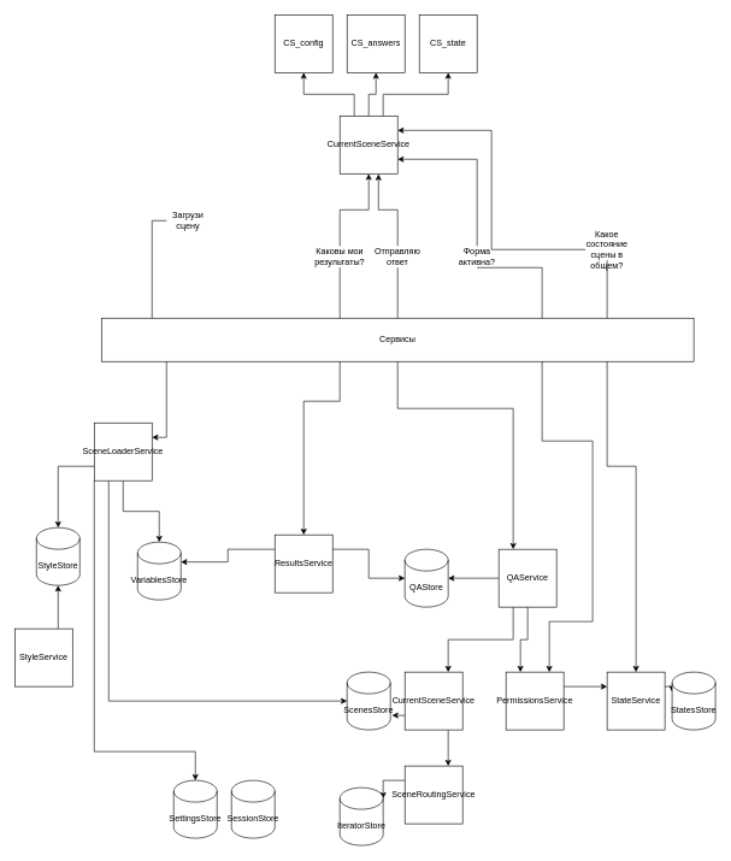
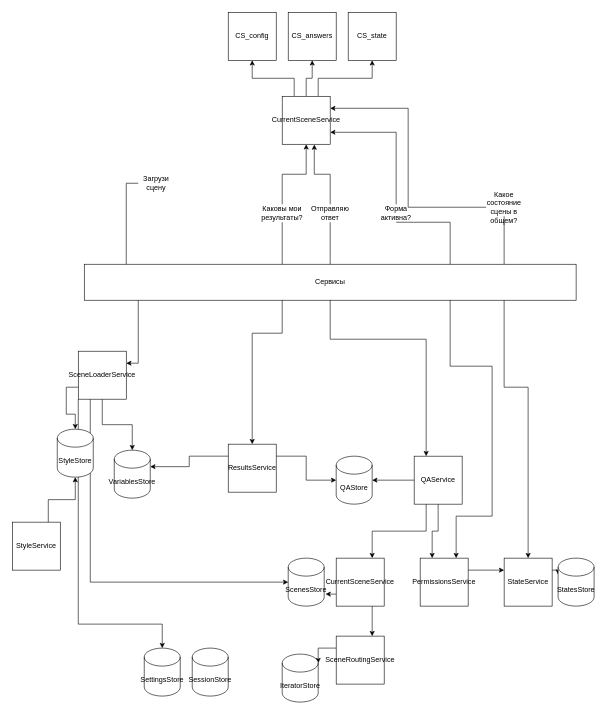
  <mxCell id="0" />
  <mxCell id="1" parent="0" />
  <mxCell id="2" style="edgeStyle=orthogonalEdgeStyle;rounded=0;orthogonalLoop=1;jettySize=auto;html=1;exitX=0;exitY=0.5;exitDx=0;exitDy=0;entryX=1;entryY=0.5;entryDx=0;entryDy=0;entryPerimeter=0;" edge="1" parent="1" source="5" target="15"><mxGeometry relative="1" as="geometry" /></mxCell>
  <mxCell id="3" style="edgeStyle=orthogonalEdgeStyle;rounded=0;orthogonalLoop=1;jettySize=auto;html=1;exitX=0.5;exitY=1;exitDx=0;exitDy=0;entryX=0.25;entryY=0;entryDx=0;entryDy=0;" edge="1" parent="1" source="5" target="12"><mxGeometry relative="1" as="geometry" /></mxCell>
  <mxCell id="4" style="edgeStyle=orthogonalEdgeStyle;rounded=0;orthogonalLoop=1;jettySize=auto;html=1;exitX=0.25;exitY=1;exitDx=0;exitDy=0;entryX=0.75;entryY=0;entryDx=0;entryDy=0;" edge="1" parent="1" source="5" target="8"><mxGeometry relative="1" as="geometry" /></mxCell>
  <mxCell id="5" value="QAService" style="whiteSpace=wrap;html=1;aspect=fixed;" vertex="1" parent="1"><mxGeometry x="690" y="760" width="80" height="80" as="geometry" /></mxCell>
  <mxCell id="6" style="edgeStyle=orthogonalEdgeStyle;rounded=0;orthogonalLoop=1;jettySize=auto;html=1;exitX=0.75;exitY=1;exitDx=0;exitDy=0;entryX=0.75;entryY=0;entryDx=0;entryDy=0;" edge="1" parent="1" source="8" target="10"><mxGeometry relative="1" as="geometry" /></mxCell>
  <mxCell id="7" style="edgeStyle=orthogonalEdgeStyle;rounded=0;orthogonalLoop=1;jettySize=auto;html=1;exitX=0;exitY=0.75;exitDx=0;exitDy=0;entryX=1.039;entryY=0.758;entryDx=0;entryDy=0;entryPerimeter=0;" edge="1" parent="1" source="8" target="16"><mxGeometry relative="1" as="geometry" /></mxCell>
  <mxCell id="8" value="CurrentSceneService" style="whiteSpace=wrap;html=1;aspect=fixed;" vertex="1" parent="1"><mxGeometry x="560" y="930" width="80" height="80" as="geometry" /></mxCell>
  <mxCell id="9" style="edgeStyle=orthogonalEdgeStyle;rounded=0;orthogonalLoop=1;jettySize=auto;html=1;exitX=0;exitY=0.25;exitDx=0;exitDy=0;entryX=1;entryY=0;entryDx=0;entryDy=15;entryPerimeter=0;" edge="1" parent="1" source="10" target="17"><mxGeometry relative="1" as="geometry" /></mxCell>
  <mxCell id="10" value="SceneRoutingService" style="whiteSpace=wrap;html=1;aspect=fixed;" vertex="1" parent="1"><mxGeometry x="560" y="1060" width="80" height="80" as="geometry" /></mxCell>
  <mxCell id="11" style="edgeStyle=orthogonalEdgeStyle;rounded=0;orthogonalLoop=1;jettySize=auto;html=1;exitX=1;exitY=0.25;exitDx=0;exitDy=0;entryX=0;entryY=0.25;entryDx=0;entryDy=0;" edge="1" parent="1" source="12" target="14"><mxGeometry relative="1" as="geometry" /></mxCell>
  <mxCell id="12" value="PermissionsService" style="whiteSpace=wrap;html=1;aspect=fixed;" vertex="1" parent="1"><mxGeometry x="700" y="930" width="80" height="80" as="geometry" /></mxCell>
  <mxCell id="13" style="edgeStyle=orthogonalEdgeStyle;rounded=0;orthogonalLoop=1;jettySize=auto;html=1;exitX=1;exitY=0.25;exitDx=0;exitDy=0;entryX=0;entryY=0;entryDx=0;entryDy=27.5;entryPerimeter=0;" edge="1" parent="1" source="14" target="18"><mxGeometry relative="1" as="geometry" /></mxCell>
  <mxCell id="14" value="StateService" style="whiteSpace=wrap;html=1;aspect=fixed;" vertex="1" parent="1"><mxGeometry x="840" y="930" width="80" height="80" as="geometry" /></mxCell>
  <mxCell id="15" value="QAStore" style="shape=cylinder3;whiteSpace=wrap;html=1;boundedLbl=1;backgroundOutline=1;size=15;" vertex="1" parent="1"><mxGeometry x="560" y="760" width="60" height="80" as="geometry" /></mxCell>
  <mxCell id="16" value="ScenesStore" style="shape=cylinder3;whiteSpace=wrap;html=1;boundedLbl=1;backgroundOutline=1;size=15;" vertex="1" parent="1"><mxGeometry x="480" y="930" width="60" height="80" as="geometry" /></mxCell>
  <mxCell id="17" value="IteratorStore" style="shape=cylinder3;whiteSpace=wrap;html=1;boundedLbl=1;backgroundOutline=1;size=15;" vertex="1" parent="1"><mxGeometry x="470" y="1090" width="60" height="80" as="geometry" /></mxCell>
  <mxCell id="18" value="StatesStore" style="shape=cylinder3;whiteSpace=wrap;html=1;boundedLbl=1;backgroundOutline=1;size=15;" vertex="1" parent="1"><mxGeometry x="930" y="930" width="60" height="80" as="geometry" /></mxCell>
  <mxCell id="19" style="edgeStyle=orthogonalEdgeStyle;rounded=0;orthogonalLoop=1;jettySize=auto;html=1;exitX=0.5;exitY=1;exitDx=0;exitDy=0;entryX=0.5;entryY=0;entryDx=0;entryDy=0;" edge="1" parent="1" source="21" target="14"><mxGeometry relative="1" as="geometry" /></mxCell>
  <mxCell id="20" style="edgeStyle=orthogonalEdgeStyle;rounded=0;orthogonalLoop=1;jettySize=auto;html=1;entryX=1;entryY=0.25;entryDx=0;entryDy=0;" edge="1" parent="1" source="21" target="51"><mxGeometry relative="1" as="geometry" /></mxCell>
  <mxCell id="21" value="Какое состояние сцены в общем?" style="text;html=1;strokeColor=none;fillColor=none;align=center;verticalAlign=middle;whiteSpace=wrap;rounded=0;" vertex="1" parent="1"><mxGeometry x="810" y="330" width="60" height="30" as="geometry" /></mxCell>
  <mxCell id="22" style="edgeStyle=orthogonalEdgeStyle;rounded=0;orthogonalLoop=1;jettySize=auto;html=1;exitX=0.5;exitY=1;exitDx=0;exitDy=0;entryX=0.25;entryY=0;entryDx=0;entryDy=0;" edge="1" parent="1" source="24" target="5"><mxGeometry relative="1" as="geometry" /></mxCell>
  <mxCell id="23" style="edgeStyle=orthogonalEdgeStyle;rounded=0;orthogonalLoop=1;jettySize=auto;html=1;exitX=0.5;exitY=0;exitDx=0;exitDy=0;entryX=0.669;entryY=1.006;entryDx=0;entryDy=0;entryPerimeter=0;" edge="1" parent="1" source="24" target="51"><mxGeometry relative="1" as="geometry" /></mxCell>
  <mxCell id="24" value="Отправляю ответ" style="text;html=1;strokeColor=none;fillColor=none;align=center;verticalAlign=middle;whiteSpace=wrap;rounded=0;" vertex="1" parent="1"><mxGeometry x="520" y="340" width="60" height="30" as="geometry" /></mxCell>
  <mxCell id="25" style="edgeStyle=orthogonalEdgeStyle;rounded=0;orthogonalLoop=1;jettySize=auto;html=1;exitX=0.5;exitY=1;exitDx=0;exitDy=0;entryX=0.75;entryY=0;entryDx=0;entryDy=0;" edge="1" parent="1" source="27" target="12"><mxGeometry relative="1" as="geometry"><Array as="points"><mxPoint x="750" y="370" /><mxPoint x="750" y="610" /><mxPoint x="820" y="610" /><mxPoint x="820" y="860" /><mxPoint x="760" y="860" /></Array></mxGeometry></mxCell>
  <mxCell id="26" style="edgeStyle=orthogonalEdgeStyle;rounded=0;orthogonalLoop=1;jettySize=auto;html=1;exitX=0.5;exitY=0;exitDx=0;exitDy=0;entryX=1;entryY=0.75;entryDx=0;entryDy=0;" edge="1" parent="1" source="27" target="51"><mxGeometry relative="1" as="geometry" /></mxCell>
  <mxCell id="27" value="Форма активна?" style="text;html=1;strokeColor=none;fillColor=none;align=center;verticalAlign=middle;whiteSpace=wrap;rounded=0;" vertex="1" parent="1"><mxGeometry x="630" y="340" width="60" height="30" as="geometry" /></mxCell>
  <mxCell id="28" style="edgeStyle=orthogonalEdgeStyle;rounded=0;orthogonalLoop=1;jettySize=auto;html=1;exitX=0;exitY=1;exitDx=0;exitDy=0;entryX=0.5;entryY=0;entryDx=0;entryDy=0;entryPerimeter=0;" edge="1" parent="1" source="32" target="39"><mxGeometry relative="1" as="geometry"><Array as="points"><mxPoint x="130" y="1040" /><mxPoint x="270" y="1040" /></Array></mxGeometry></mxCell>
  <mxCell id="29" style="edgeStyle=orthogonalEdgeStyle;rounded=0;orthogonalLoop=1;jettySize=auto;html=1;exitX=0.5;exitY=1;exitDx=0;exitDy=0;" edge="1" parent="1" source="32" target="40"><mxGeometry relative="1" as="geometry" /></mxCell>
  <mxCell id="30" style="edgeStyle=orthogonalEdgeStyle;rounded=0;orthogonalLoop=1;jettySize=auto;html=1;exitX=0;exitY=0.75;exitDx=0;exitDy=0;entryX=0.5;entryY=0;entryDx=0;entryDy=0;entryPerimeter=0;" edge="1" parent="1" source="32" target="46"><mxGeometry relative="1" as="geometry" /></mxCell>
  <mxCell id="31" style="edgeStyle=orthogonalEdgeStyle;rounded=0;orthogonalLoop=1;jettySize=auto;html=1;exitX=0.25;exitY=1;exitDx=0;exitDy=0;entryX=0;entryY=0.5;entryDx=0;entryDy=0;entryPerimeter=0;" edge="1" parent="1" source="32" target="16"><mxGeometry relative="1" as="geometry" /></mxCell>
  <mxCell id="32" value="SceneLoaderService" style="whiteSpace=wrap;html=1;aspect=fixed;" vertex="1" parent="1"><mxGeometry x="130" y="585" width="80" height="80" as="geometry" /></mxCell>
  <mxCell id="33" style="edgeStyle=orthogonalEdgeStyle;rounded=0;orthogonalLoop=1;jettySize=auto;html=1;exitX=1;exitY=0.25;exitDx=0;exitDy=0;" edge="1" parent="1" source="35" target="15"><mxGeometry relative="1" as="geometry" /></mxCell>
  <mxCell id="34" style="edgeStyle=orthogonalEdgeStyle;rounded=0;orthogonalLoop=1;jettySize=auto;html=1;exitX=0;exitY=0.25;exitDx=0;exitDy=0;entryX=1;entryY=0;entryDx=0;entryDy=27.5;entryPerimeter=0;" edge="1" parent="1" source="35" target="40"><mxGeometry relative="1" as="geometry" /></mxCell>
  <mxCell id="35" value="ResultsService" style="whiteSpace=wrap;html=1;aspect=fixed;" vertex="1" parent="1"><mxGeometry x="380" y="740" width="80" height="80" as="geometry" /></mxCell>
  <mxCell id="36" style="edgeStyle=orthogonalEdgeStyle;rounded=0;orthogonalLoop=1;jettySize=auto;html=1;exitX=0.75;exitY=0;exitDx=0;exitDy=0;entryX=0.5;entryY=1;entryDx=0;entryDy=0;entryPerimeter=0;" edge="1" parent="1" source="37" target="46"><mxGeometry relative="1" as="geometry" /></mxCell>
  <mxCell id="37" value="StyleService" style="whiteSpace=wrap;html=1;aspect=fixed;" vertex="1" parent="1"><mxGeometry x="20" y="870" width="80" height="80" as="geometry" /></mxCell>
  <mxCell id="38" value="SessionStore" style="shape=cylinder3;whiteSpace=wrap;html=1;boundedLbl=1;backgroundOutline=1;size=15;" vertex="1" parent="1"><mxGeometry x="320" y="1080" width="60" height="80" as="geometry" /></mxCell>
  <mxCell id="39" value="SettingsStore" style="shape=cylinder3;whiteSpace=wrap;html=1;boundedLbl=1;backgroundOutline=1;size=15;" vertex="1" parent="1"><mxGeometry x="240" y="1080" width="60" height="80" as="geometry" /></mxCell>
  <mxCell id="40" value="VariablesStore" style="shape=cylinder3;whiteSpace=wrap;html=1;boundedLbl=1;backgroundOutline=1;size=15;" vertex="1" parent="1"><mxGeometry x="190" y="750" width="60" height="80" as="geometry" /></mxCell>
  <mxCell id="41" style="edgeStyle=orthogonalEdgeStyle;rounded=0;orthogonalLoop=1;jettySize=auto;html=1;exitX=0.5;exitY=1;exitDx=0;exitDy=0;entryX=0.5;entryY=0;entryDx=0;entryDy=0;" edge="1" parent="1" source="43" target="35"><mxGeometry relative="1" as="geometry" /></mxCell>
  <mxCell id="42" style="edgeStyle=orthogonalEdgeStyle;rounded=0;orthogonalLoop=1;jettySize=auto;html=1;exitX=0.5;exitY=0;exitDx=0;exitDy=0;" edge="1" parent="1" source="43" target="51"><mxGeometry relative="1" as="geometry" /></mxCell>
  <mxCell id="43" value="Каковы мои результаты?" style="text;html=1;strokeColor=none;fillColor=none;align=center;verticalAlign=middle;whiteSpace=wrap;rounded=0;" vertex="1" parent="1"><mxGeometry x="440" y="340" width="60" height="30" as="geometry" /></mxCell>
  <mxCell id="44" style="edgeStyle=orthogonalEdgeStyle;rounded=0;orthogonalLoop=1;jettySize=auto;html=1;exitX=0;exitY=0.5;exitDx=0;exitDy=0;entryX=1;entryY=0.25;entryDx=0;entryDy=0;" edge="1" parent="1" source="45" target="32"><mxGeometry relative="1" as="geometry" /></mxCell>
  <mxCell id="45" value="Загрузи сцену" style="text;html=1;strokeColor=none;fillColor=none;align=center;verticalAlign=middle;whiteSpace=wrap;rounded=0;" vertex="1" parent="1"><mxGeometry x="230" y="290" width="60" height="30" as="geometry" /></mxCell>
- <mxCell id="46" value="StyleStore" style="shape=cylinder3;whiteSpace=wrap;html=1;boundedLbl=1;backgroundOutline=1;size=15;" vertex="1" parent="1"><mxGeometry x="50" y="730" width="60" height="80" as="geometry" /></mxCell>
+ <mxCell id="46" value="StyleStore" style="shape=cylinder3;whiteSpace=wrap;html=1;boundedLbl=1;backgroundOutline=1;size=15;" vertex="1" parent="1"><mxGeometry x="95" y="715" width="60" height="80" as="geometry" /></mxCell>
  <mxCell id="47" value="Сервисы" style="rounded=0;whiteSpace=wrap;html=1;" vertex="1" parent="1"><mxGeometry x="140" y="440" width="820" height="60" as="geometry" /></mxCell>
  <mxCell id="48" style="edgeStyle=orthogonalEdgeStyle;rounded=0;orthogonalLoop=1;jettySize=auto;html=1;exitX=0.25;exitY=0;exitDx=0;exitDy=0;" edge="1" parent="1" source="51" target="52"><mxGeometry relative="1" as="geometry" /></mxCell>
  <mxCell id="49" style="edgeStyle=orthogonalEdgeStyle;rounded=0;orthogonalLoop=1;jettySize=auto;html=1;exitX=0.5;exitY=0;exitDx=0;exitDy=0;" edge="1" parent="1" source="51" target="53"><mxGeometry relative="1" as="geometry" /></mxCell>
  <mxCell id="50" style="edgeStyle=orthogonalEdgeStyle;rounded=0;orthogonalLoop=1;jettySize=auto;html=1;exitX=0.75;exitY=0;exitDx=0;exitDy=0;" edge="1" parent="1" source="51" target="54"><mxGeometry relative="1" as="geometry" /></mxCell>
  <mxCell id="51" value="CurrentSceneService" style="whiteSpace=wrap;html=1;aspect=fixed;" vertex="1" parent="1"><mxGeometry x="470" y="160" width="80" height="80" as="geometry" /></mxCell>
  <mxCell id="52" value="CS_config" style="whiteSpace=wrap;html=1;aspect=fixed;" vertex="1" parent="1"><mxGeometry x="380" y="20" width="80" height="80" as="geometry" /></mxCell>
  <mxCell id="53" value="CS_answers" style="whiteSpace=wrap;html=1;aspect=fixed;" vertex="1" parent="1"><mxGeometry x="480" y="20" width="80" height="80" as="geometry" /></mxCell>
  <mxCell id="54" value="CS_state" style="whiteSpace=wrap;html=1;aspect=fixed;" vertex="1" parent="1"><mxGeometry x="580" y="20" width="80" height="80" as="geometry" /></mxCell>
